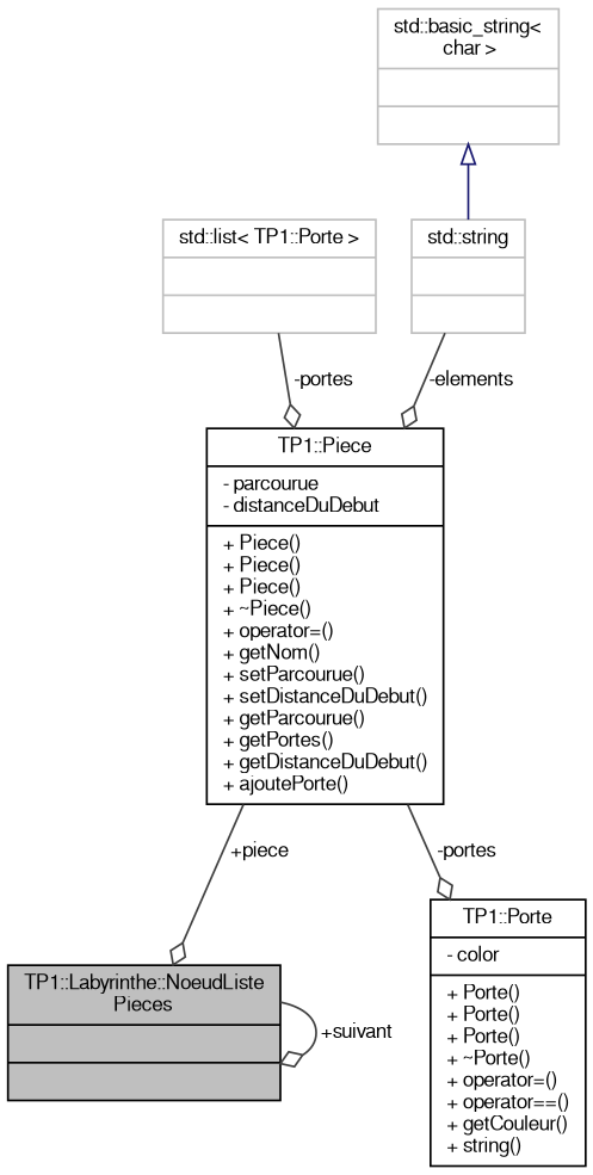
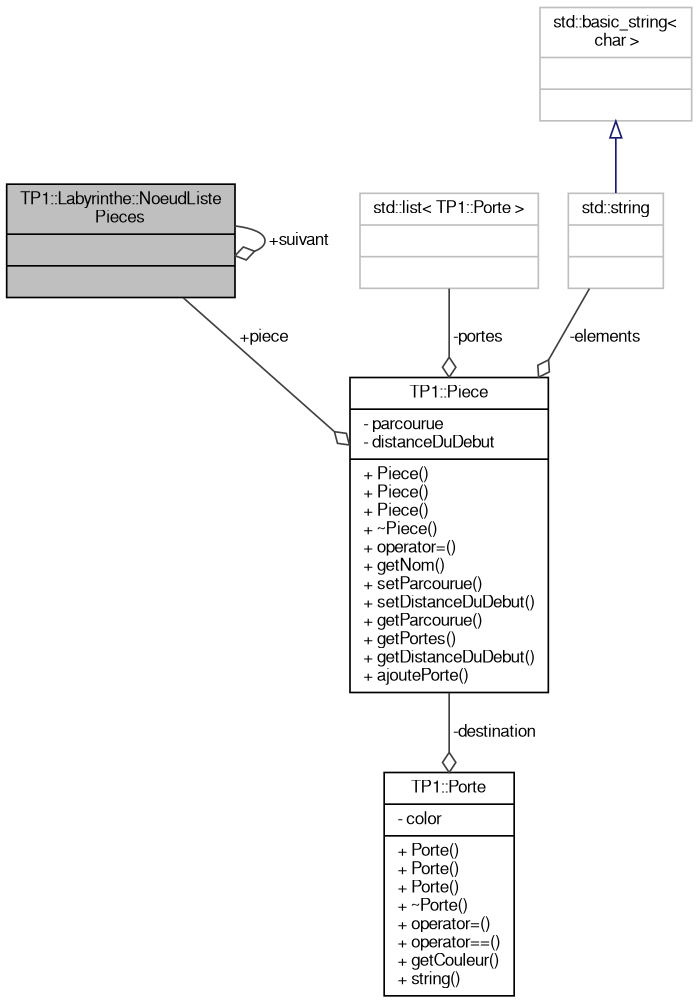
  digraph {
    node [color=black fillcolor=white fontname=FreeSans fontsize=10 shape=record style=filled]
    edge [arrowhead=odiamond color=grey25 fontname=FreeSans fontsize=10 labelfontname=FreeSans labelfontsize=10 style=solid]
    n1 [fillcolor=grey75 fontcolor=black height=0.2 label="{TP1::Labyrinthe::NoeudListe\lPieces\n||}" width=0.4]
    n2 [height=0.2 label="{TP1::Piece\n|- parcourue\l- distanceDuDebut\l|+ Piece()\l+ Piece()\l+ Piece()\l+ ~Piece()\l+ operator=()\l+ getNom()\l+ setParcourue()\l+ setDistanceDuDebut()\l+ getParcourue()\l+ getPortes()\l+ getDistanceDuDebut()\l+ ajoutePorte()\l}" width=0.4]
    n3 [height=0.2 label="{TP1::Porte\n|- color\l|+ Porte()\l+ Porte()\l+ Porte()\l+ ~Porte()\l+ operator=()\l+ operator==()\l+ getCouleur()\l+ string()\l}" width=0.4]
    n4 [color=grey75 height=0.2 label="{std::list\< TP1::Porte \>\n||}" width=0.4]
    n5 [color=grey75 height=0.2 label="{std::string\n||}" width=0.4]
    n6 [color=grey75 height=0.2 label="{std::basic_string\<\l char \>\n||}" width=0.4]
    n1 -> n1 [label=" +suivant"]
-   n2 -> n1 [label=" +piece"]
-   n2 -> n3 [label=" -portes"]
+   n1 -> n2 [label=" +piece"]
+   n2 -> n3 [label=" -destination"]
    n4 -> n2 [label=" -portes"]
    n5 -> n2 [label=" -elements"]
    n6 -> n5 [arrowtail=onormal color=midnightblue dir=back arrowhead=""]
  }
